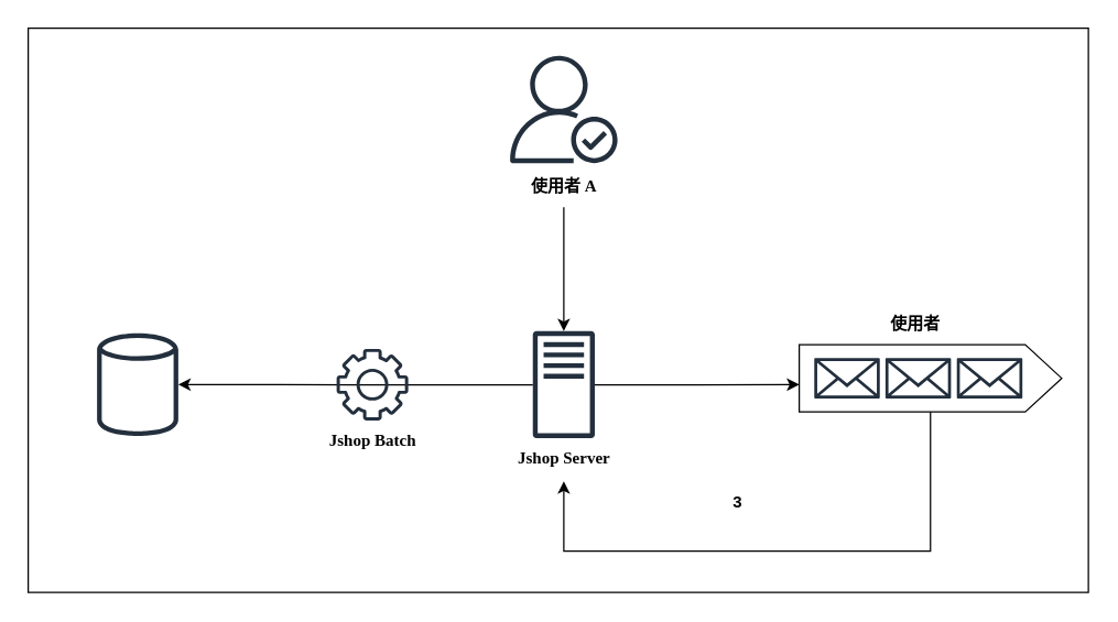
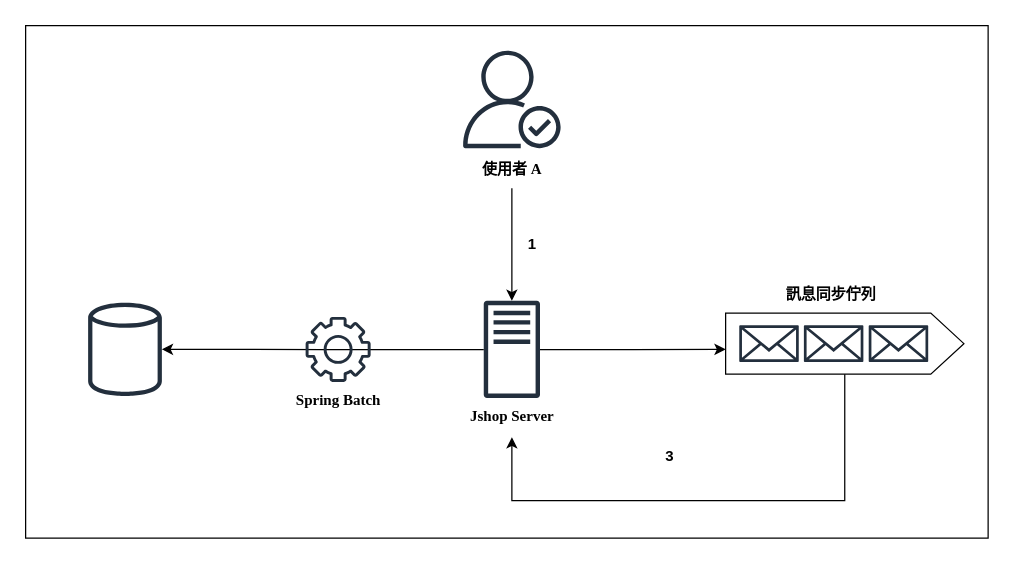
  <mxCell id="0" />
  <mxCell id="1" parent="0" />
  <mxCell id="2" value="" style="rounded=0;whiteSpace=wrap;html=1;strokeWidth=1;" vertex="1" parent="1"><mxGeometry x="20" y="20" width="770" height="410" as="geometry" /></mxCell>
  <mxCell id="3" value="" style="group" vertex="1" connectable="0" parent="1"><mxGeometry x="370" y="40" width="78" height="110" as="geometry" /></mxCell>
  <mxCell id="4" value="" style="sketch=0;outlineConnect=0;fontColor=#232F3E;gradientColor=none;fillColor=#232F3D;strokeColor=none;dashed=0;verticalLabelPosition=bottom;verticalAlign=top;align=center;html=1;fontSize=12;fontStyle=0;aspect=fixed;pointerEvents=1;shape=mxgraph.aws4.authenticated_user;" vertex="1" parent="3"><mxGeometry width="78" height="78" as="geometry" /></mxCell>
  <mxCell id="5" value="&lt;font face=&quot;Times New Roman&quot;&gt;&lt;b&gt;使用者 A&lt;/b&gt;&lt;/font&gt;" style="text;html=1;align=center;verticalAlign=middle;resizable=0;points=[];autosize=1;strokeColor=none;fillColor=none;" vertex="1" parent="3"><mxGeometry x="4" y="80" width="70" height="30" as="geometry" /></mxCell>
  <mxCell id="6" value="" style="sketch=0;outlineConnect=0;fontColor=#232F3E;gradientColor=none;fillColor=#232F3D;strokeColor=none;dashed=0;verticalLabelPosition=bottom;verticalAlign=top;align=center;html=1;fontSize=12;fontStyle=0;aspect=fixed;pointerEvents=1;shape=mxgraph.aws4.generic_database;" vertex="1" parent="1"><mxGeometry x="70" y="240" width="59" height="78" as="geometry" /></mxCell>
  <mxCell id="7" value="" style="group" vertex="1" connectable="0" parent="1"><mxGeometry x="364" y="240" width="90" height="108" as="geometry" /></mxCell>
  <mxCell id="8" style="edgeStyle=orthogonalEdgeStyle;rounded=0;orthogonalLoop=1;jettySize=auto;html=1;" edge="1" parent="7" source="9"><mxGeometry relative="1" as="geometry"><mxPoint x="216" y="39" as="targetPoint" /></mxGeometry></mxCell>
  <mxCell id="9" value="" style="sketch=0;outlineConnect=0;fontColor=#232F3E;gradientColor=none;fillColor=#232F3D;strokeColor=none;dashed=0;verticalLabelPosition=bottom;verticalAlign=top;align=center;html=1;fontSize=12;fontStyle=0;aspect=fixed;pointerEvents=1;shape=mxgraph.aws4.traditional_server;" vertex="1" parent="7"><mxGeometry x="22.5" width="45" height="78" as="geometry" /></mxCell>
  <mxCell id="10" value="&lt;font face=&quot;Times New Roman&quot;&gt;&lt;b&gt;Jshop Server&lt;/b&gt;&lt;/font&gt;" style="text;html=1;align=center;verticalAlign=middle;resizable=0;points=[];autosize=1;strokeColor=none;fillColor=none;" vertex="1" parent="7"><mxGeometry y="78" width="90" height="30" as="geometry" /></mxCell>
  <mxCell id="11" value="" style="group" vertex="1" connectable="0" parent="1"><mxGeometry x="580" y="220" width="190.63" height="78.81" as="geometry" /></mxCell>
  <mxCell id="12" value="" style="group" vertex="1" connectable="0" parent="11"><mxGeometry y="30.0" width="190.63" height="48.81" as="geometry" /></mxCell>
  <mxCell id="13" value="" style="shape=offPageConnector;whiteSpace=wrap;html=1;rotation=-90;size=0.139;" vertex="1" parent="12"><mxGeometry x="70.91" y="-70.91" width="48.81" height="190.63" as="geometry" /></mxCell>
  <mxCell id="14" value="" style="sketch=0;outlineConnect=0;fontColor=#232F3E;gradientColor=none;fillColor=#232F3D;strokeColor=none;dashed=0;verticalLabelPosition=bottom;verticalAlign=top;align=center;html=1;fontSize=12;fontStyle=0;aspect=fixed;pointerEvents=1;shape=mxgraph.aws4.email_2;" vertex="1" parent="12"><mxGeometry x="10.911" y="9.455" width="47.593" height="29.898" as="geometry" /></mxCell>
  <mxCell id="15" value="" style="sketch=0;outlineConnect=0;fontColor=#232F3E;gradientColor=none;fillColor=#232F3D;strokeColor=none;dashed=0;verticalLabelPosition=bottom;verticalAlign=top;align=center;html=1;fontSize=12;fontStyle=0;aspect=fixed;pointerEvents=1;shape=mxgraph.aws4.email_2;" vertex="1" parent="12"><mxGeometry x="62.606" y="9.455" width="47.593" height="29.898" as="geometry" /></mxCell>
  <mxCell id="16" value="" style="sketch=0;outlineConnect=0;fontColor=#232F3E;gradientColor=none;fillColor=#232F3D;strokeColor=none;dashed=0;verticalLabelPosition=bottom;verticalAlign=top;align=center;html=1;fontSize=12;fontStyle=0;aspect=fixed;pointerEvents=1;shape=mxgraph.aws4.email_2;" vertex="1" parent="12"><mxGeometry x="114.471" y="9.455" width="47.593" height="29.898" as="geometry" /></mxCell>
- <mxCell id="17" value="&lt;font face=&quot;Times New Roman&quot;&gt;&lt;b&gt;使用者&lt;/b&gt;&lt;/font&gt;" style="text;html=1;align=center;verticalAlign=middle;resizable=0;points=[];autosize=1;strokeColor=none;fillColor=none;" vertex="1" parent="11"><mxGeometry x="34.0" width="100" height="30" as="geometry" /></mxCell>
+ <mxCell id="17" value="&lt;font face=&quot;Times New Roman&quot;&gt;&lt;b&gt;訊息同步佇列&lt;/b&gt;&lt;/font&gt;" style="text;html=1;align=center;verticalAlign=middle;resizable=0;points=[];autosize=1;strokeColor=none;fillColor=none;" vertex="1" parent="11"><mxGeometry x="34.0" width="100" height="30" as="geometry" /></mxCell>
  <mxCell id="18" style="edgeStyle=orthogonalEdgeStyle;rounded=0;orthogonalLoop=1;jettySize=auto;html=1;exitX=0.5;exitY=1;exitDx=0;exitDy=0;exitPerimeter=0;" edge="1" parent="1" source="5" target="9"><mxGeometry relative="1" as="geometry" /></mxCell>
  <mxCell id="19" style="edgeStyle=orthogonalEdgeStyle;rounded=0;orthogonalLoop=1;jettySize=auto;html=1;entryX=0.5;entryY=1.043;entryDx=0;entryDy=0;entryPerimeter=0;" edge="1" parent="1" source="13" target="10"><mxGeometry relative="1" as="geometry"><Array as="points"><mxPoint x="675" y="400" /><mxPoint x="409" y="400" /></Array></mxGeometry></mxCell>
  <mxCell id="20" style="edgeStyle=orthogonalEdgeStyle;rounded=0;orthogonalLoop=1;jettySize=auto;html=1;" edge="1" parent="1" source="9" target="6"><mxGeometry relative="1" as="geometry" /></mxCell>
+ <mxCell id="21" value="&lt;b&gt;1&lt;/b&gt;" style="text;html=1;align=center;verticalAlign=middle;resizable=0;points=[];autosize=1;strokeColor=none;fillColor=none;" vertex="1" parent="1"><mxGeometry x="410" y="180" width="30" height="30" as="geometry" /></mxCell>
  <mxCell id="22" value="&lt;b&gt;3&lt;/b&gt;" style="text;html=1;align=center;verticalAlign=middle;resizable=0;points=[];autosize=1;strokeColor=none;fillColor=none;" vertex="1" parent="1"><mxGeometry x="520" y="350" width="30" height="30" as="geometry" /></mxCell>
  <mxCell id="23" value="" style="group" vertex="1" connectable="0" parent="1"><mxGeometry x="240" y="253" width="75" height="82.003" as="geometry" /></mxCell>
  <mxCell id="24" value="" style="group" vertex="1" connectable="0" parent="23"><mxGeometry x="-15" width="90" height="82.003" as="geometry" /></mxCell>
- <mxCell id="25" value="&lt;font face=&quot;Times New Roman&quot;&gt;&lt;b&gt;Jshop Batch&lt;/b&gt;&lt;/font&gt;" style="text;html=1;align=center;verticalAlign=middle;resizable=0;points=[];autosize=1;strokeColor=none;fillColor=none;" vertex="1" parent="24"><mxGeometry y="52.003" width="90" height="30" as="geometry" /></mxCell>
+ <mxCell id="25" value="&lt;font face=&quot;Times New Roman&quot;&gt;&lt;b&gt;Spring Batch&lt;/b&gt;&lt;/font&gt;" style="text;html=1;align=center;verticalAlign=middle;resizable=0;points=[];autosize=1;strokeColor=none;fillColor=none;" vertex="1" parent="24"><mxGeometry y="52.003" width="90" height="30" as="geometry" /></mxCell>
  <mxCell id="26" value="" style="sketch=0;outlineConnect=0;fontColor=#232F3E;gradientColor=none;fillColor=#232F3D;strokeColor=none;dashed=0;verticalLabelPosition=bottom;verticalAlign=top;align=center;html=1;fontSize=12;fontStyle=0;aspect=fixed;pointerEvents=1;shape=mxgraph.aws4.gear;" vertex="1" parent="24"><mxGeometry x="19" width="52" height="52" as="geometry" /></mxCell>
